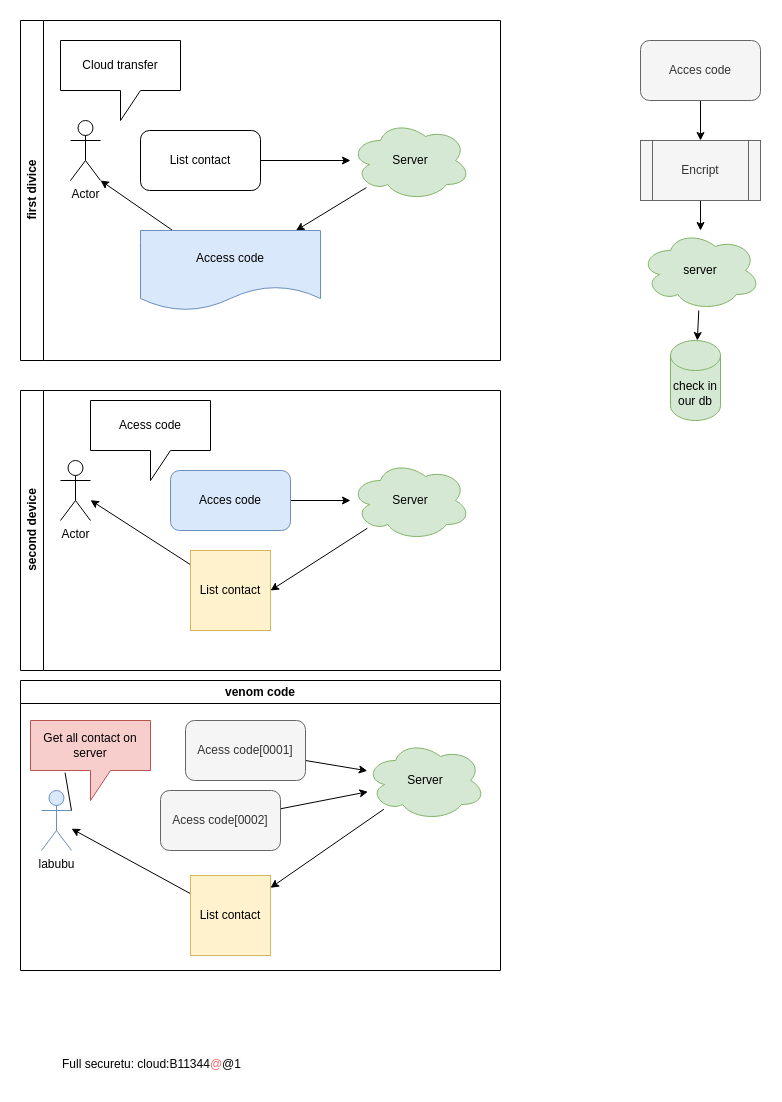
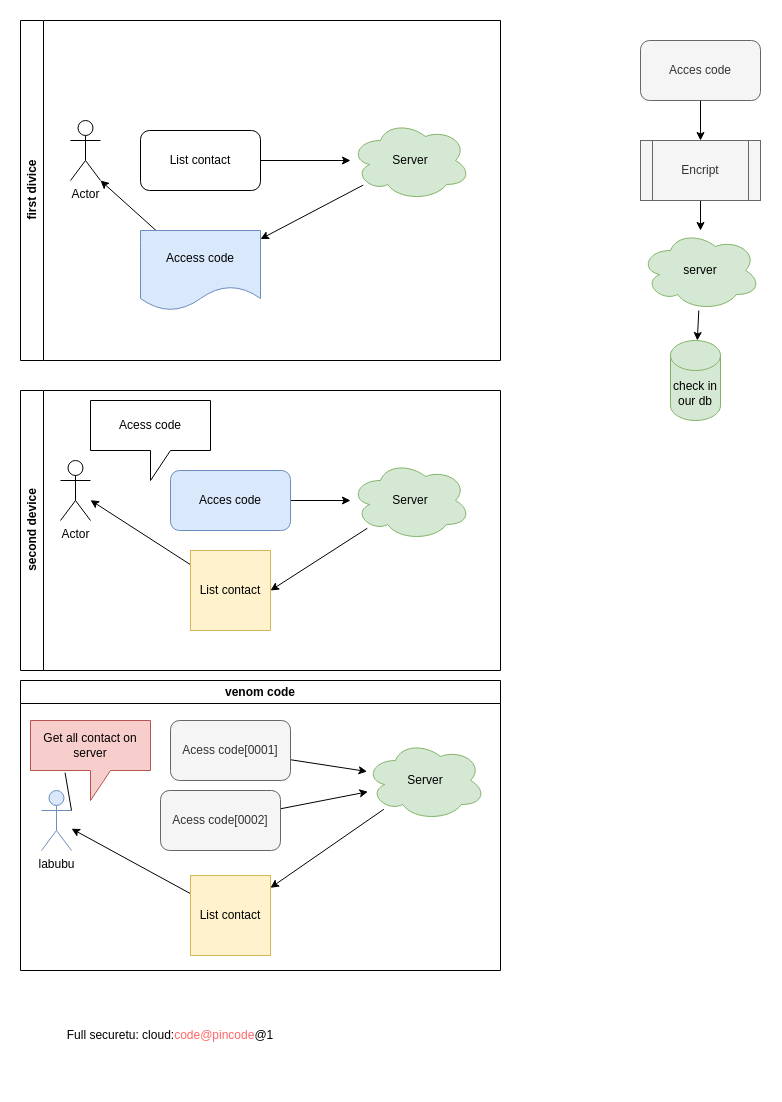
  <mxCell id="0" />
  <mxCell id="1" parent="0" />
  <mxCell id="2" value="Actor" style="shape=umlActor;verticalLabelPosition=bottom;verticalAlign=top;html=1;outlineConnect=0;" parent="1" vertex="1"><mxGeometry x="70" y="120" width="30" height="60" as="geometry" /></mxCell>
- <mxCell id="3" value="Cloud transfer" style="shape=callout;whiteSpace=wrap;html=1;perimeter=calloutPerimeter;" parent="1" vertex="1"><mxGeometry x="60" y="40" width="120" height="80" as="geometry" /></mxCell>
  <mxCell id="4" value="" style="edgeStyle=none;html=1;" parent="1" source="5" target="7" edge="1"><mxGeometry relative="1" as="geometry" /></mxCell>
  <mxCell id="5" value="List contact" style="rounded=1;whiteSpace=wrap;html=1;" parent="1" vertex="1"><mxGeometry x="140" y="130" width="120" height="60" as="geometry" /></mxCell>
  <mxCell id="6" value="" style="edgeStyle=none;html=1;" parent="1" source="7" target="10" edge="1"><mxGeometry relative="1" as="geometry" /></mxCell>
  <mxCell id="7" value="Server" style="ellipse;shape=cloud;whiteSpace=wrap;html=1;fillColor=#d5e8d4;strokeColor=#82b366;" parent="1" vertex="1"><mxGeometry x="350" y="120" width="120" height="80" as="geometry" /></mxCell>
  <mxCell id="8" style="edgeStyle=none;html=1;entryX=1;entryY=1;entryDx=0;entryDy=0;entryPerimeter=0;" parent="1" source="10" target="2" edge="1"><mxGeometry relative="1" as="geometry" /></mxCell>
  <mxCell id="9" value="first divice" style="swimlane;horizontal=0;whiteSpace=wrap;html=1;" parent="1" vertex="1"><mxGeometry x="20" y="20" width="480" height="340" as="geometry" /></mxCell>
- <mxCell id="10" value="Access code" style="shape=document;whiteSpace=wrap;html=1;boundedLbl=1;fillColor=#dae8fc;strokeColor=#6c8ebf;" parent="9" vertex="1"><mxGeometry x="120" y="210" width="180" height="80" as="geometry" /></mxCell>
+ <mxCell id="10" value="Access code" style="shape=document;whiteSpace=wrap;html=1;boundedLbl=1;fillColor=#dae8fc;strokeColor=#6c8ebf;" parent="9" vertex="1"><mxGeometry x="120" y="210" width="120" height="80" as="geometry" /></mxCell>
  <mxCell id="11" value="second device" style="swimlane;horizontal=0;whiteSpace=wrap;html=1;" parent="1" vertex="1"><mxGeometry x="20" y="390" width="480" height="280" as="geometry" /></mxCell>
  <mxCell id="12" value="Actor" style="shape=umlActor;verticalLabelPosition=bottom;verticalAlign=top;html=1;outlineConnect=0;" parent="11" vertex="1"><mxGeometry x="40" y="70" width="30" height="60" as="geometry" /></mxCell>
  <mxCell id="13" value="Acess code" style="shape=callout;whiteSpace=wrap;html=1;perimeter=calloutPerimeter;" parent="11" vertex="1"><mxGeometry x="70" y="10" width="120" height="80" as="geometry" /></mxCell>
  <mxCell id="14" value="" style="edgeStyle=none;html=1;" parent="11" source="15" target="17" edge="1"><mxGeometry relative="1" as="geometry" /></mxCell>
  <mxCell id="15" value="Acces code" style="rounded=1;whiteSpace=wrap;html=1;fillColor=#dae8fc;strokeColor=#6c8ebf;" parent="11" vertex="1"><mxGeometry x="150" y="80" width="120" height="60" as="geometry" /></mxCell>
  <mxCell id="16" style="edgeStyle=none;html=1;entryX=1;entryY=0.5;entryDx=0;entryDy=0;" parent="11" source="17" target="19" edge="1"><mxGeometry relative="1" as="geometry" /></mxCell>
  <mxCell id="17" value="Server" style="ellipse;shape=cloud;whiteSpace=wrap;html=1;fillColor=#d5e8d4;strokeColor=#82b366;" parent="11" vertex="1"><mxGeometry x="330" y="70" width="120" height="80" as="geometry" /></mxCell>
  <mxCell id="18" style="edgeStyle=none;html=1;" parent="11" source="19" target="12" edge="1"><mxGeometry relative="1" as="geometry" /></mxCell>
  <mxCell id="19" value="List contact" style="whiteSpace=wrap;html=1;aspect=fixed;fillColor=#fff2cc;strokeColor=#d6b656;" parent="11" vertex="1"><mxGeometry x="170" y="160" width="80" height="80" as="geometry" /></mxCell>
  <mxCell id="20" value="venom code" style="swimlane;whiteSpace=wrap;html=1;" parent="1" vertex="1"><mxGeometry x="20" y="680" width="480" height="290" as="geometry" /></mxCell>
  <mxCell id="21" value="labubu" style="shape=umlActor;verticalLabelPosition=bottom;verticalAlign=top;html=1;outlineConnect=0;fillColor=#dae8fc;strokeColor=#6c8ebf;" parent="20" vertex="1"><mxGeometry x="21" y="110" width="30" height="60" as="geometry" /></mxCell>
  <mxCell id="22" value="Get all contact on server" style="shape=callout;whiteSpace=wrap;html=1;perimeter=calloutPerimeter;fillColor=#f8cecc;strokeColor=#b85450;" parent="20" vertex="1"><mxGeometry x="10" y="40" width="120" height="80" as="geometry" /></mxCell>
  <mxCell id="23" value="" style="edgeStyle=none;html=1;" parent="20" source="24" target="29" edge="1"><mxGeometry relative="1" as="geometry" /></mxCell>
- <mxCell id="24" value="Acess code[0001]" style="rounded=1;whiteSpace=wrap;html=1;fillColor=#f5f5f5;strokeColor=#666666;fontColor=#333333;" parent="20" vertex="1"><mxGeometry x="165" y="40" width="120" height="60" as="geometry" /></mxCell>
+ <mxCell id="24" value="Acess code[0001]" style="rounded=1;whiteSpace=wrap;html=1;fillColor=#f5f5f5;strokeColor=#666666;fontColor=#333333;" parent="20" vertex="1"><mxGeometry x="150" y="40" width="120" height="60" as="geometry" /></mxCell>
  <mxCell id="25" value="" style="edgeStyle=none;html=1;" parent="20" source="26" target="29" edge="1"><mxGeometry relative="1" as="geometry" /></mxCell>
  <mxCell id="26" value="Acess code[0002]" style="rounded=1;whiteSpace=wrap;html=1;fillColor=#f5f5f5;strokeColor=#666666;fontColor=#333333;" parent="20" vertex="1"><mxGeometry x="140" y="110" width="120" height="60" as="geometry" /></mxCell>
  <mxCell id="27" value="..." style="text;html=1;align=center;verticalAlign=middle;whiteSpace=wrap;rounded=0;" parent="20" vertex="1"><mxGeometry x="180" y="220" width="60" height="30" as="geometry" /></mxCell>
  <mxCell id="28" value="" style="edgeStyle=none;html=1;" parent="20" source="29" target="31" edge="1"><mxGeometry relative="1" as="geometry" /></mxCell>
  <mxCell id="29" value="Server" style="ellipse;shape=cloud;whiteSpace=wrap;html=1;fillColor=#d5e8d4;strokeColor=#82b366;" parent="20" vertex="1"><mxGeometry x="345" y="60" width="120" height="80" as="geometry" /></mxCell>
  <mxCell id="30" style="edgeStyle=none;html=1;" parent="20" source="31" target="21" edge="1"><mxGeometry relative="1" as="geometry" /></mxCell>
  <mxCell id="31" value="List contact" style="whiteSpace=wrap;html=1;aspect=fixed;fillColor=#fff2cc;strokeColor=#d6b656;" parent="20" vertex="1"><mxGeometry x="170" y="195" width="80" height="80" as="geometry" /></mxCell>
  <mxCell id="32" style="edgeStyle=none;html=1;exitX=1;exitY=0.333;exitDx=0;exitDy=0;exitPerimeter=0;entryX=0.288;entryY=0.652;entryDx=0;entryDy=0;entryPerimeter=0;endArrow=none;" parent="20" source="21" target="22" edge="1"><mxGeometry relative="1" as="geometry" /></mxCell>
  <mxCell id="33" value="" style="edgeStyle=none;html=1;" parent="1" source="34" target="36" edge="1"><mxGeometry relative="1" as="geometry" /></mxCell>
  <mxCell id="34" value="Acces code" style="rounded=1;whiteSpace=wrap;html=1;fillColor=#f5f5f5;fontColor=#333333;strokeColor=#666666;" parent="1" vertex="1"><mxGeometry x="640" y="40" width="120" height="60" as="geometry" /></mxCell>
  <mxCell id="35" value="" style="edgeStyle=none;html=1;" parent="1" source="36" target="38" edge="1"><mxGeometry relative="1" as="geometry" /></mxCell>
  <mxCell id="36" value="Encript" style="shape=process;whiteSpace=wrap;html=1;backgroundOutline=1;fillColor=#f5f5f5;fontColor=#333333;strokeColor=#666666;" parent="1" vertex="1"><mxGeometry x="640" y="140" width="120" height="60" as="geometry" /></mxCell>
  <mxCell id="37" value="" style="edgeStyle=none;html=1;" parent="1" source="38" target="39" edge="1"><mxGeometry relative="1" as="geometry" /></mxCell>
  <mxCell id="38" value="server" style="ellipse;shape=cloud;whiteSpace=wrap;html=1;fillColor=#d5e8d4;strokeColor=#82b366;" parent="1" vertex="1"><mxGeometry x="640" y="230" width="120" height="80" as="geometry" /></mxCell>
  <mxCell id="39" value="check in our db" style="shape=cylinder3;whiteSpace=wrap;html=1;boundedLbl=1;backgroundOutline=1;size=15;fillColor=#d5e8d4;strokeColor=#82b366;" parent="1" vertex="1"><mxGeometry x="670" y="340" width="50" height="80" as="geometry" /></mxCell>
- <mxCell id="41" value="&lt;span style=&quot;color: rgb(0, 0, 0); font-family: Helvetica; font-size: 12px; font-style: normal; font-variant-ligatures: normal; font-variant-caps: normal; font-weight: 400; letter-spacing: normal; orphans: 2; text-align: center; text-indent: 0px; text-transform: none; widows: 2; word-spacing: 0px; -webkit-text-stroke-width: 0px; white-space: normal; background-color: rgb(251, 251, 251); text-decoration-thickness: initial; text-decoration-style: initial; text-decoration-color: initial; float: none; display: inline !important;&quot;&gt;Full securetu: cloud:B11344&lt;/span&gt;&lt;font style=&quot;forced-color-adjust: none; color: light-dark(rgb(255, 102, 102), rgb(224, 93, 93)); scrollbar-color: light-dark(#e2e2e2, #4b4b4b)&lt;br/&gt;&lt;span style=&quot;&gt;@&lt;/font&gt;&lt;span style=&quot;color: rgb(0, 0, 0); font-family: Helvetica; font-size: 12px; font-style: normal; font-variant-ligatures: normal; font-variant-caps: normal; font-weight: 400; letter-spacing: normal; orphans: 2; text-align: center; text-indent: 0px; text-transform: none; widows: 2; word-spacing: 0px; -webkit-text-stroke-width: 0px; white-space: normal; background-color: rgb(251, 251, 251); text-decoration-thickness: initial; text-decoration-style: initial; text-decoration-color: initial; float: none; display: inline !important;&quot;&gt;@1&lt;/span&gt;" style="text;whiteSpace=wrap;html=1;" parent="1" vertex="1"><mxGeometry x="60" y="1050" width="200" height="30" as="geometry" /></mxCell>
+ <mxCell id="40" value="Full securetu: cloud:&lt;font style=&quot;color: rgb(255, 102, 102);&quot;&gt;code@pincode&lt;/font&gt;@1" style="text;html=1;align=center;verticalAlign=middle;whiteSpace=wrap;rounded=0;" parent="1" vertex="1"><mxGeometry x="20" y="1020" width="300" height="30" as="geometry" /></mxCell>
